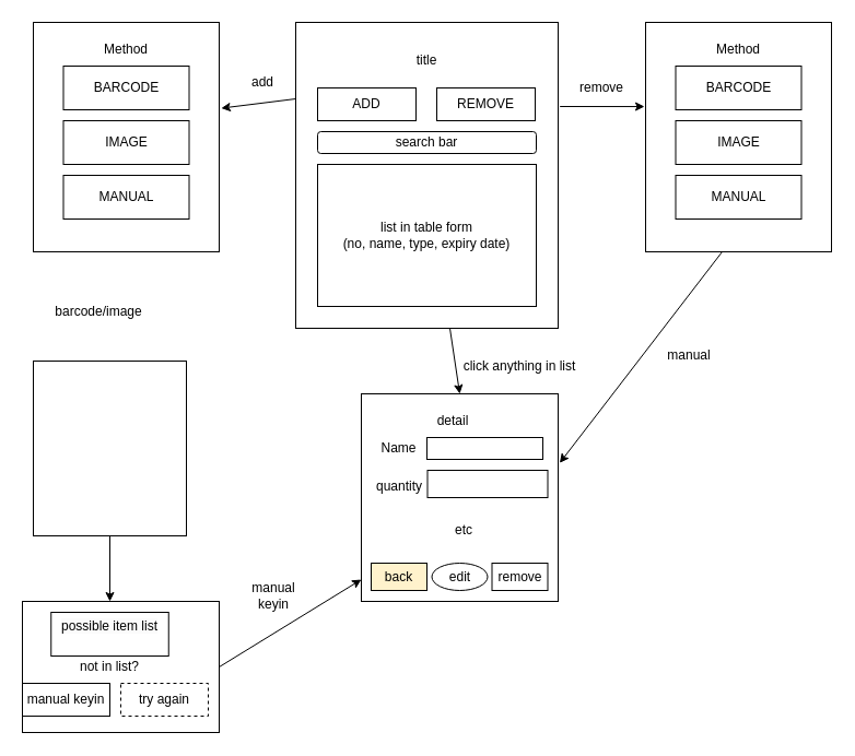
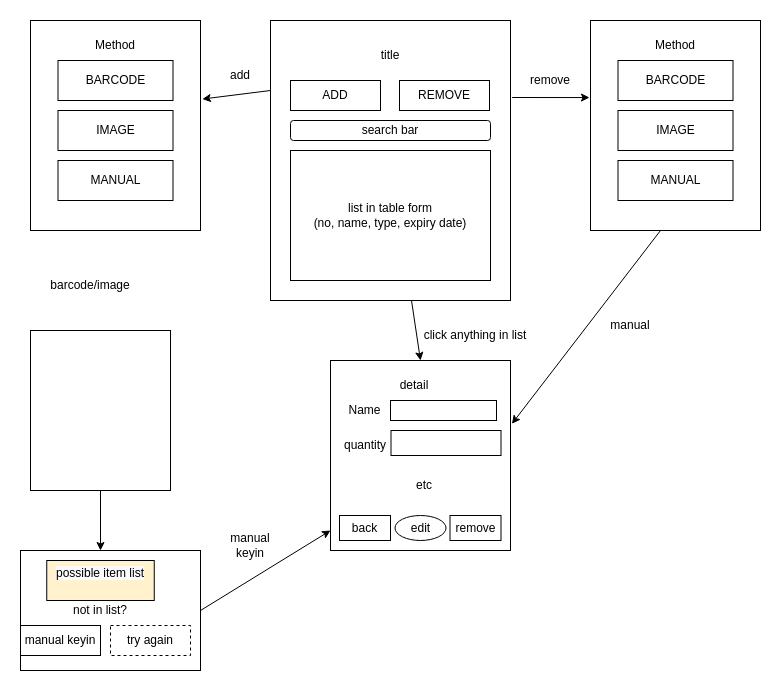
  <mxCell id="0" />
  <mxCell id="1" parent="0" />
  <mxCell id="2" value="" style="rounded=0;whiteSpace=wrap;html=1;" vertex="1" parent="1"><mxGeometry x="270" y="20" width="240" height="280" as="geometry" /></mxCell>
  <mxCell id="3" value="title" style="text;html=1;strokeColor=none;fillColor=none;align=center;verticalAlign=middle;whiteSpace=wrap;rounded=0;" vertex="1" parent="1"><mxGeometry x="360" y="40" width="60" height="30" as="geometry" /></mxCell>
  <mxCell id="4" value="ADD" style="rounded=0;whiteSpace=wrap;html=1;" vertex="1" parent="1"><mxGeometry x="290" y="80" width="90" height="30" as="geometry" /></mxCell>
  <mxCell id="5" value="REMOVE" style="rounded=0;whiteSpace=wrap;html=1;" vertex="1" parent="1"><mxGeometry x="399" y="80" width="90" height="30" as="geometry" /></mxCell>
  <mxCell id="6" value="list in table form&lt;br&gt;(no, name, type, expiry date)" style="rounded=0;whiteSpace=wrap;html=1;" vertex="1" parent="1"><mxGeometry x="290" y="150" width="200" height="130" as="geometry" /></mxCell>
  <mxCell id="7" value="" style="rounded=0;whiteSpace=wrap;html=1;" vertex="1" parent="1"><mxGeometry x="30" y="20" width="170" height="210" as="geometry" /></mxCell>
  <mxCell id="8" value="" style="endArrow=classic;html=1;rounded=0;entryX=1.011;entryY=0.374;entryDx=0;entryDy=0;exitX=0;exitY=0.25;exitDx=0;exitDy=0;entryPerimeter=0;" edge="1" parent="1" source="2" target="7"><mxGeometry width="50" height="50" relative="1" as="geometry"><mxPoint x="410" y="150" as="sourcePoint" /><mxPoint x="460" y="100" as="targetPoint" /></mxGeometry></mxCell>
  <mxCell id="9" value="add" style="text;html=1;strokeColor=none;fillColor=none;align=center;verticalAlign=middle;whiteSpace=wrap;rounded=0;" vertex="1" parent="1"><mxGeometry x="210" y="60" width="60" height="30" as="geometry" /></mxCell>
  <mxCell id="10" value="Method" style="text;html=1;strokeColor=none;fillColor=none;align=center;verticalAlign=middle;whiteSpace=wrap;rounded=0;" vertex="1" parent="1"><mxGeometry x="85" y="30" width="60" height="30" as="geometry" /></mxCell>
  <mxCell id="11" value="BARCODE" style="rounded=0;whiteSpace=wrap;html=1;" vertex="1" parent="1"><mxGeometry x="57.5" y="60" width="115" height="40" as="geometry" /></mxCell>
  <mxCell id="12" value="IMAGE" style="rounded=0;whiteSpace=wrap;html=1;" vertex="1" parent="1"><mxGeometry x="57.5" y="110" width="115" height="40" as="geometry" /></mxCell>
  <mxCell id="13" value="MANUAL" style="rounded=0;whiteSpace=wrap;html=1;" vertex="1" parent="1"><mxGeometry x="57.5" y="160" width="115" height="40" as="geometry" /></mxCell>
  <mxCell id="14" value="search bar" style="whiteSpace=wrap;html=1;rounded=1;" vertex="1" parent="1"><mxGeometry x="290" y="120" width="200" height="20" as="geometry" /></mxCell>
  <mxCell id="15" value="" style="rounded=0;whiteSpace=wrap;html=1;" vertex="1" parent="1"><mxGeometry x="590" y="20" width="170" height="210" as="geometry" /></mxCell>
  <mxCell id="16" value="Method" style="text;html=1;strokeColor=none;fillColor=none;align=center;verticalAlign=middle;whiteSpace=wrap;rounded=0;" vertex="1" parent="1"><mxGeometry x="645" y="30" width="60" height="30" as="geometry" /></mxCell>
  <mxCell id="17" value="BARCODE" style="rounded=0;whiteSpace=wrap;html=1;" vertex="1" parent="1"><mxGeometry x="617.5" y="60" width="115" height="40" as="geometry" /></mxCell>
  <mxCell id="18" value="IMAGE" style="rounded=0;whiteSpace=wrap;html=1;" vertex="1" parent="1"><mxGeometry x="617.5" y="110" width="115" height="40" as="geometry" /></mxCell>
  <mxCell id="19" value="MANUAL" style="rounded=0;whiteSpace=wrap;html=1;" vertex="1" parent="1"><mxGeometry x="617.5" y="160" width="115" height="40" as="geometry" /></mxCell>
  <mxCell id="20" value="" style="endArrow=classic;html=1;rounded=0;entryX=-0.006;entryY=0.367;entryDx=0;entryDy=0;entryPerimeter=0;exitX=1.007;exitY=0.275;exitDx=0;exitDy=0;exitPerimeter=0;" edge="1" parent="1" source="2" target="15"><mxGeometry width="50" height="50" relative="1" as="geometry"><mxPoint x="360" y="180" as="sourcePoint" /><mxPoint x="410" y="130" as="targetPoint" /></mxGeometry></mxCell>
  <mxCell id="21" value="remove" style="text;html=1;strokeColor=none;fillColor=none;align=center;verticalAlign=middle;whiteSpace=wrap;rounded=0;" vertex="1" parent="1"><mxGeometry x="520" y="65" width="60" height="30" as="geometry" /></mxCell>
  <mxCell id="22" value="" style="endArrow=classic;html=1;rounded=0;" edge="1" parent="1" source="2"><mxGeometry width="50" height="50" relative="1" as="geometry"><mxPoint x="360" y="260" as="sourcePoint" /><mxPoint x="420" y="360" as="targetPoint" /></mxGeometry></mxCell>
  <mxCell id="23" value="" style="rounded=0;whiteSpace=wrap;html=1;" vertex="1" parent="1"><mxGeometry x="330" y="360" width="180" height="190" as="geometry" /></mxCell>
  <mxCell id="24" value="click anything in list" style="text;html=1;strokeColor=none;fillColor=none;align=center;verticalAlign=middle;whiteSpace=wrap;rounded=0;" vertex="1" parent="1"><mxGeometry x="420" y="320" width="110" height="30" as="geometry" /></mxCell>
  <mxCell id="25" value="detail" style="text;html=1;strokeColor=none;fillColor=none;align=center;verticalAlign=middle;whiteSpace=wrap;rounded=0;" vertex="1" parent="1"><mxGeometry x="384" y="370" width="60" height="30" as="geometry" /></mxCell>
  <mxCell id="26" value="Name" style="text;html=1;strokeColor=none;fillColor=none;align=center;verticalAlign=middle;whiteSpace=wrap;rounded=0;" vertex="1" parent="1"><mxGeometry x="339" y="400" width="51" height="20" as="geometry" /></mxCell>
  <mxCell id="27" value="" style="rounded=0;whiteSpace=wrap;html=1;" vertex="1" parent="1"><mxGeometry x="390" y="400" width="106" height="20" as="geometry" /></mxCell>
- <mxCell id="28" value="back" style="rounded=0;whiteSpace=wrap;html=1;fillColor=#fff2cc;" vertex="1" parent="1"><mxGeometry x="339" y="515" width="51" height="25" as="geometry" /></mxCell>
+ <mxCell id="28" value="back" style="rounded=0;whiteSpace=wrap;html=1;" vertex="1" parent="1"><mxGeometry x="339" y="515" width="51" height="25" as="geometry" /></mxCell>
  <mxCell id="29" value="edit" style="ellipse;whiteSpace=wrap;html=1;" vertex="1" parent="1"><mxGeometry x="394.5" y="515" width="51" height="25" as="geometry" /></mxCell>
  <mxCell id="30" value="remove" style="rounded=0;whiteSpace=wrap;html=1;" vertex="1" parent="1"><mxGeometry x="449.5" y="515" width="51" height="25" as="geometry" /></mxCell>
  <mxCell id="31" value="quantity" style="text;html=1;strokeColor=none;fillColor=none;align=center;verticalAlign=middle;whiteSpace=wrap;rounded=0;" vertex="1" parent="1"><mxGeometry x="334.5" y="430" width="60" height="30" as="geometry" /></mxCell>
  <mxCell id="32" value="" style="rounded=0;whiteSpace=wrap;html=1;" vertex="1" parent="1"><mxGeometry x="390.5" y="430" width="110" height="25" as="geometry" /></mxCell>
  <mxCell id="33" value="etc" style="text;html=1;strokeColor=none;fillColor=none;align=center;verticalAlign=middle;whiteSpace=wrap;rounded=0;" vertex="1" parent="1"><mxGeometry x="394" y="470" width="60" height="30" as="geometry" /></mxCell>
  <mxCell id="34" value="" style="endArrow=classic;html=1;rounded=0;entryX=1.008;entryY=0.333;entryDx=0;entryDy=0;entryPerimeter=0;" edge="1" parent="1" target="23"><mxGeometry width="50" height="50" relative="1" as="geometry"><mxPoint x="660" y="230" as="sourcePoint" /><mxPoint x="500" y="380" as="targetPoint" /></mxGeometry></mxCell>
  <mxCell id="35" value="manual" style="text;html=1;strokeColor=none;fillColor=none;align=center;verticalAlign=middle;whiteSpace=wrap;rounded=0;" vertex="1" parent="1"><mxGeometry x="600" y="310" width="60" height="30" as="geometry" /></mxCell>
  <mxCell id="36" value="" style="rounded=0;whiteSpace=wrap;html=1;" vertex="1" parent="1"><mxGeometry x="30" y="330" width="140" height="160" as="geometry" /></mxCell>
  <mxCell id="37" value="barcode/image" style="text;html=1;strokeColor=none;fillColor=none;align=center;verticalAlign=middle;whiteSpace=wrap;rounded=0;" vertex="1" parent="1"><mxGeometry x="40" y="270" width="100" height="30" as="geometry" /></mxCell>
  <mxCell id="38" value="" style="endArrow=classic;html=1;rounded=0;exitX=0.5;exitY=1;exitDx=0;exitDy=0;" edge="1" parent="1" source="36"><mxGeometry width="50" height="50" relative="1" as="geometry"><mxPoint x="240" y="540" as="sourcePoint" /><mxPoint x="100" y="550" as="targetPoint" /></mxGeometry></mxCell>
  <mxCell id="39" value="" style="rounded=0;whiteSpace=wrap;html=1;" vertex="1" parent="1"><mxGeometry x="20" y="550" width="180" height="120" as="geometry" /></mxCell>
  <mxCell id="40" value="not in list?" style="text;html=1;strokeColor=none;fillColor=none;align=center;verticalAlign=middle;whiteSpace=wrap;rounded=0;" vertex="1" parent="1"><mxGeometry x="70" y="595" width="60" height="30" as="geometry" /></mxCell>
- <mxCell id="41" value="&#10;&lt;span style=&quot;color: rgb(0, 0, 0); font-family: Helvetica; font-size: 12px; font-style: normal; font-variant-ligatures: normal; font-variant-caps: normal; font-weight: 400; letter-spacing: normal; orphans: 2; text-align: center; text-indent: 0px; text-transform: none; widows: 2; word-spacing: 0px; -webkit-text-stroke-width: 0px; background-color: rgb(251, 251, 251); text-decoration-thickness: initial; text-decoration-style: initial; text-decoration-color: initial; float: none; display: inline !important;&quot;&gt;possible item list&lt;/span&gt;&#10;&#10;" style="rounded=0;whiteSpace=wrap;html=1;" vertex="1" parent="1"><mxGeometry x="46.25" y="560" width="107.5" height="40" as="geometry" /></mxCell>
+ <mxCell id="41" value="&#10;&lt;span style=&quot;color: rgb(0, 0, 0); font-family: Helvetica; font-size: 12px; font-style: normal; font-variant-ligatures: normal; font-variant-caps: normal; font-weight: 400; letter-spacing: normal; orphans: 2; text-align: center; text-indent: 0px; text-transform: none; widows: 2; word-spacing: 0px; -webkit-text-stroke-width: 0px; background-color: rgb(251, 251, 251); text-decoration-thickness: initial; text-decoration-style: initial; text-decoration-color: initial; float: none; display: inline !important;&quot;&gt;possible item list&lt;/span&gt;&#10;&#10;" style="rounded=0;whiteSpace=wrap;html=1;fillColor=#fff2cc;" vertex="1" parent="1"><mxGeometry x="46.25" y="560" width="107.5" height="40" as="geometry" /></mxCell>
  <mxCell id="42" value="manual keyin" style="rounded=0;whiteSpace=wrap;html=1;" vertex="1" parent="1"><mxGeometry x="20" y="625" width="80" height="30" as="geometry" /></mxCell>
  <mxCell id="43" value="try again" style="rounded=0;whiteSpace=wrap;html=1;dashed=1;" vertex="1" parent="1"><mxGeometry x="110" y="625" width="80" height="30" as="geometry" /></mxCell>
  <mxCell id="44" value="" style="endArrow=classic;html=1;rounded=0;exitX=1;exitY=0.5;exitDx=0;exitDy=0;" edge="1" parent="1" source="39"><mxGeometry width="50" height="50" relative="1" as="geometry"><mxPoint x="350" y="540" as="sourcePoint" /><mxPoint x="330" y="530" as="targetPoint" /></mxGeometry></mxCell>
  <mxCell id="45" value="manual keyin" style="text;html=1;strokeColor=none;fillColor=none;align=center;verticalAlign=middle;whiteSpace=wrap;rounded=0;" vertex="1" parent="1"><mxGeometry x="220" y="520" width="60" height="50" as="geometry" /></mxCell>
